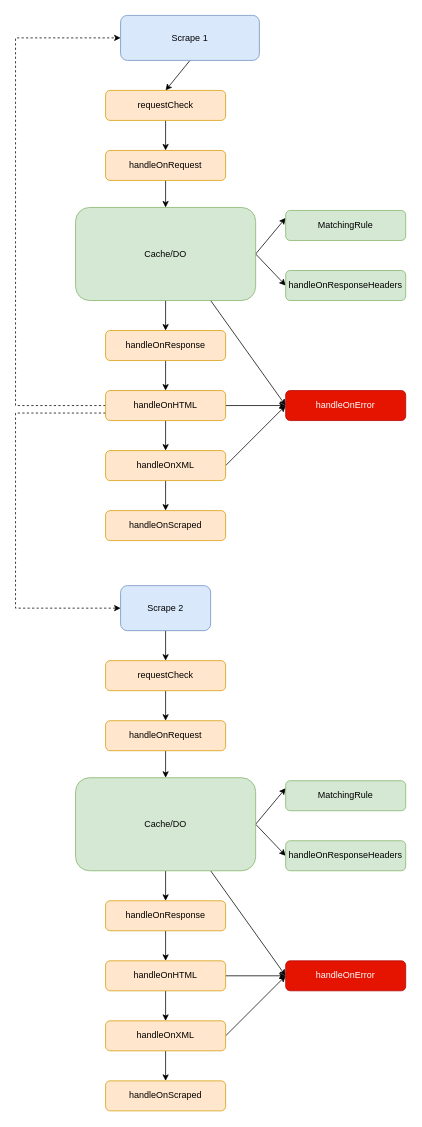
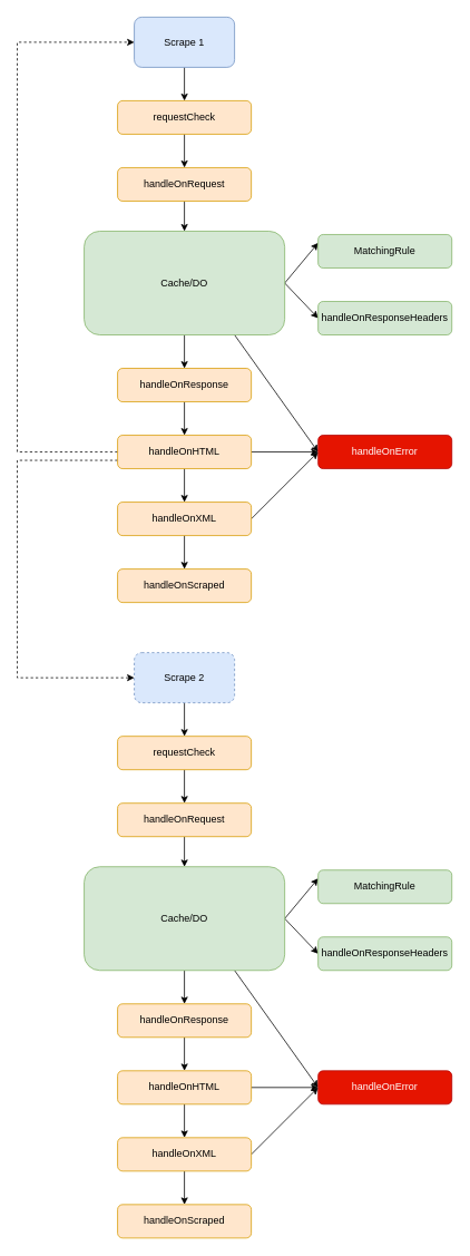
  <mxCell id="0" />
  <mxCell id="1" parent="0" />
  <mxCell id="2" style="edgeStyle=none;rounded=0;orthogonalLoop=1;jettySize=auto;html=1;exitX=1;exitY=0.5;exitDx=0;exitDy=0;entryX=0;entryY=0.25;entryDx=0;entryDy=0;" parent="1" source="6" target="22" edge="1"><mxGeometry relative="1" as="geometry" /></mxCell>
  <mxCell id="3" style="edgeStyle=none;rounded=0;orthogonalLoop=1;jettySize=auto;html=1;exitX=1;exitY=0.5;exitDx=0;exitDy=0;entryX=0;entryY=0.5;entryDx=0;entryDy=0;" parent="1" source="6" target="9" edge="1"><mxGeometry relative="1" as="geometry" /></mxCell>
  <mxCell id="4" style="edgeStyle=none;rounded=0;orthogonalLoop=1;jettySize=auto;html=1;exitX=0.5;exitY=1;exitDx=0;exitDy=0;entryX=0.5;entryY=0;entryDx=0;entryDy=0;" parent="1" source="6" target="13" edge="1"><mxGeometry relative="1" as="geometry" /></mxCell>
  <mxCell id="5" style="edgeStyle=none;rounded=0;orthogonalLoop=1;jettySize=auto;html=1;exitX=0.75;exitY=1;exitDx=0;exitDy=0;entryX=0;entryY=0.5;entryDx=0;entryDy=0;" parent="1" source="6" target="10" edge="1"><mxGeometry relative="1" as="geometry" /></mxCell>
  <mxCell id="6" value="&lt;span&gt;Cache/DO&lt;/span&gt;" style="rounded=1;whiteSpace=wrap;html=1;fillColor=#d5e8d4;strokeColor=#82b366;" parent="1" vertex="1"><mxGeometry x="100" y="276" width="240" height="124" as="geometry" /></mxCell>
  <mxCell id="7" style="rounded=0;orthogonalLoop=1;jettySize=auto;html=1;exitX=0.5;exitY=1;exitDx=0;exitDy=0;entryX=0.5;entryY=0;entryDx=0;entryDy=0;" parent="1" source="8" target="6" edge="1"><mxGeometry relative="1" as="geometry"><mxPoint x="220" y="200" as="targetPoint" /></mxGeometry></mxCell>
  <mxCell id="8" value="handleOnRequest" style="rounded=1;whiteSpace=wrap;html=1;fillColor=#ffe6cc;strokeColor=#d79b00;" parent="1" vertex="1"><mxGeometry x="140" y="200" width="160" height="40" as="geometry" /></mxCell>
  <mxCell id="9" value="handleOnResponseHeaders" style="rounded=1;whiteSpace=wrap;html=1;fillColor=#d5e8d4;strokeColor=#82b366;" parent="1" vertex="1"><mxGeometry x="380" y="360" width="160" height="40" as="geometry" /></mxCell>
  <mxCell id="10" value="handleOnError" style="rounded=1;whiteSpace=wrap;html=1;fillColor=#e51400;strokeColor=#B20000;fontColor=#ffffff;" parent="1" vertex="1"><mxGeometry x="380" y="520" width="160" height="40" as="geometry" /></mxCell>
  <mxCell id="11" style="edgeStyle=none;rounded=0;orthogonalLoop=1;jettySize=auto;html=1;exitX=0.5;exitY=1;exitDx=0;exitDy=0;entryX=0.5;entryY=0;entryDx=0;entryDy=0;" parent="1" source="13" target="17" edge="1"><mxGeometry relative="1" as="geometry" /></mxCell>
  <mxCell id="12" style="edgeStyle=orthogonalEdgeStyle;rounded=0;orthogonalLoop=1;jettySize=auto;html=1;exitX=0;exitY=0.5;exitDx=0;exitDy=0;entryX=0;entryY=0.5;entryDx=0;entryDy=0;dashed=1;" edge="1" parent="1" source="17" target="24"><mxGeometry relative="1" as="geometry"><Array as="points"><mxPoint x="20" y="540" /><mxPoint x="20" y="50" /></Array></mxGeometry></mxCell>
  <mxCell id="13" value="handleOnResponse" style="rounded=1;whiteSpace=wrap;html=1;fillColor=#ffe6cc;strokeColor=#d79b00;" parent="1" vertex="1"><mxGeometry x="140" y="440" width="160" height="40" as="geometry" /></mxCell>
  <mxCell id="14" style="edgeStyle=none;rounded=0;orthogonalLoop=1;jettySize=auto;html=1;exitX=0.5;exitY=1;exitDx=0;exitDy=0;" parent="1" source="17" target="20" edge="1"><mxGeometry relative="1" as="geometry" /></mxCell>
  <mxCell id="15" style="edgeStyle=none;rounded=0;orthogonalLoop=1;jettySize=auto;html=1;exitX=1;exitY=0.5;exitDx=0;exitDy=0;entryX=0;entryY=0.5;entryDx=0;entryDy=0;" parent="1" source="17" target="10" edge="1"><mxGeometry relative="1" as="geometry" /></mxCell>
  <mxCell id="16" style="edgeStyle=orthogonalEdgeStyle;rounded=0;orthogonalLoop=1;jettySize=auto;html=1;exitX=0;exitY=0.75;exitDx=0;exitDy=0;entryX=0;entryY=0.5;entryDx=0;entryDy=0;dashed=1;" edge="1" parent="1" source="17" target="47"><mxGeometry relative="1" as="geometry"><Array as="points"><mxPoint x="20" y="550" /><mxPoint x="20" y="810" /></Array></mxGeometry></mxCell>
  <mxCell id="17" value="handleOnHTML" style="rounded=1;whiteSpace=wrap;html=1;fillColor=#ffe6cc;strokeColor=#d79b00;" parent="1" vertex="1"><mxGeometry x="140" y="520" width="160" height="40" as="geometry" /></mxCell>
  <mxCell id="18" style="edgeStyle=none;rounded=0;orthogonalLoop=1;jettySize=auto;html=1;exitX=0.5;exitY=1;exitDx=0;exitDy=0;entryX=0.5;entryY=0;entryDx=0;entryDy=0;" parent="1" source="20" target="21" edge="1"><mxGeometry relative="1" as="geometry" /></mxCell>
  <mxCell id="19" style="edgeStyle=none;rounded=0;orthogonalLoop=1;jettySize=auto;html=1;exitX=1;exitY=0.5;exitDx=0;exitDy=0;entryX=0;entryY=0.5;entryDx=0;entryDy=0;" parent="1" source="20" target="10" edge="1"><mxGeometry relative="1" as="geometry" /></mxCell>
  <mxCell id="20" value="handleOnXML" style="rounded=1;whiteSpace=wrap;html=1;fillColor=#ffe6cc;strokeColor=#d79b00;" parent="1" vertex="1"><mxGeometry x="140" y="600" width="160" height="40" as="geometry" /></mxCell>
  <mxCell id="21" value="handleOnScraped" style="rounded=1;whiteSpace=wrap;html=1;fillColor=#ffe6cc;strokeColor=#d79b00;" parent="1" vertex="1"><mxGeometry x="140" y="680" width="160" height="40" as="geometry" /></mxCell>
  <mxCell id="22" value="MatchingRule" style="rounded=1;whiteSpace=wrap;html=1;fillColor=#d5e8d4;strokeColor=#82b366;" parent="1" vertex="1"><mxGeometry x="380" y="280" width="160" height="40" as="geometry" /></mxCell>
  <mxCell id="23" style="edgeStyle=none;rounded=0;orthogonalLoop=1;jettySize=auto;html=1;exitX=0.5;exitY=1;exitDx=0;exitDy=0;entryX=0.5;entryY=0;entryDx=0;entryDy=0;" parent="1" source="24" target="26" edge="1"><mxGeometry relative="1" as="geometry" /></mxCell>
- <mxCell id="24" value="Scrape 1" style="rounded=1;whiteSpace=wrap;html=1;fillColor=#dae8fc;strokeColor=#6c8ebf;" parent="1" vertex="1"><mxGeometry x="160" y="20" width="185" height="60" as="geometry" /></mxCell>
+ <mxCell id="24" value="Scrape 1" style="rounded=1;whiteSpace=wrap;html=1;fillColor=#dae8fc;strokeColor=#6c8ebf;" parent="1" vertex="1"><mxGeometry x="160" y="20" width="120" height="60" as="geometry" /></mxCell>
  <mxCell id="25" style="edgeStyle=none;rounded=0;orthogonalLoop=1;jettySize=auto;html=1;exitX=0.5;exitY=1;exitDx=0;exitDy=0;" parent="1" source="26" target="8" edge="1"><mxGeometry relative="1" as="geometry" /></mxCell>
  <mxCell id="26" value="requestCheck" style="rounded=1;whiteSpace=wrap;html=1;fillColor=#ffe6cc;strokeColor=#d79b00;" parent="1" vertex="1"><mxGeometry x="140" y="120" width="160" height="40" as="geometry" /></mxCell>
  <mxCell id="27" style="edgeStyle=none;rounded=0;orthogonalLoop=1;jettySize=auto;html=1;exitX=1;exitY=0.5;exitDx=0;exitDy=0;entryX=0;entryY=0.25;entryDx=0;entryDy=0;" edge="1" parent="1" source="31" target="45"><mxGeometry relative="1" as="geometry" /></mxCell>
  <mxCell id="28" style="edgeStyle=none;rounded=0;orthogonalLoop=1;jettySize=auto;html=1;exitX=1;exitY=0.5;exitDx=0;exitDy=0;entryX=0;entryY=0.5;entryDx=0;entryDy=0;" edge="1" parent="1" source="31" target="34"><mxGeometry relative="1" as="geometry" /></mxCell>
  <mxCell id="29" style="edgeStyle=none;rounded=0;orthogonalLoop=1;jettySize=auto;html=1;exitX=0.5;exitY=1;exitDx=0;exitDy=0;entryX=0.5;entryY=0;entryDx=0;entryDy=0;" edge="1" parent="1" source="31" target="37"><mxGeometry relative="1" as="geometry" /></mxCell>
  <mxCell id="30" style="edgeStyle=none;rounded=0;orthogonalLoop=1;jettySize=auto;html=1;exitX=0.75;exitY=1;exitDx=0;exitDy=0;entryX=0;entryY=0.5;entryDx=0;entryDy=0;" edge="1" parent="1" source="31" target="35"><mxGeometry relative="1" as="geometry" /></mxCell>
  <mxCell id="31" value="&lt;span&gt;Cache/DO&lt;/span&gt;" style="rounded=1;whiteSpace=wrap;html=1;fillColor=#d5e8d4;strokeColor=#82b366;" vertex="1" parent="1"><mxGeometry x="100" y="1036" width="240" height="124" as="geometry" /></mxCell>
  <mxCell id="32" style="rounded=0;orthogonalLoop=1;jettySize=auto;html=1;exitX=0.5;exitY=1;exitDx=0;exitDy=0;entryX=0.5;entryY=0;entryDx=0;entryDy=0;" edge="1" parent="1" source="33" target="31"><mxGeometry relative="1" as="geometry"><mxPoint x="220" y="960" as="targetPoint" /></mxGeometry></mxCell>
  <mxCell id="33" value="handleOnRequest" style="rounded=1;whiteSpace=wrap;html=1;fillColor=#ffe6cc;strokeColor=#d79b00;" vertex="1" parent="1"><mxGeometry x="140" y="960" width="160" height="40" as="geometry" /></mxCell>
  <mxCell id="34" value="handleOnResponseHeaders" style="rounded=1;whiteSpace=wrap;html=1;fillColor=#d5e8d4;strokeColor=#82b366;" vertex="1" parent="1"><mxGeometry x="380" y="1120" width="160" height="40" as="geometry" /></mxCell>
  <mxCell id="35" value="handleOnError" style="rounded=1;whiteSpace=wrap;html=1;fillColor=#e51400;strokeColor=#B20000;fontColor=#ffffff;" vertex="1" parent="1"><mxGeometry x="380" y="1280" width="160" height="40" as="geometry" /></mxCell>
  <mxCell id="36" style="edgeStyle=none;rounded=0;orthogonalLoop=1;jettySize=auto;html=1;exitX=0.5;exitY=1;exitDx=0;exitDy=0;entryX=0.5;entryY=0;entryDx=0;entryDy=0;" edge="1" parent="1" source="37" target="40"><mxGeometry relative="1" as="geometry" /></mxCell>
  <mxCell id="37" value="handleOnResponse" style="rounded=1;whiteSpace=wrap;html=1;fillColor=#ffe6cc;strokeColor=#d79b00;" vertex="1" parent="1"><mxGeometry x="140" y="1200" width="160" height="40" as="geometry" /></mxCell>
  <mxCell id="38" style="edgeStyle=none;rounded=0;orthogonalLoop=1;jettySize=auto;html=1;exitX=0.5;exitY=1;exitDx=0;exitDy=0;" edge="1" parent="1" source="40" target="43"><mxGeometry relative="1" as="geometry" /></mxCell>
  <mxCell id="39" style="edgeStyle=none;rounded=0;orthogonalLoop=1;jettySize=auto;html=1;exitX=1;exitY=0.5;exitDx=0;exitDy=0;entryX=0;entryY=0.5;entryDx=0;entryDy=0;" edge="1" parent="1" source="40" target="35"><mxGeometry relative="1" as="geometry" /></mxCell>
  <mxCell id="40" value="handleOnHTML" style="rounded=1;whiteSpace=wrap;html=1;fillColor=#ffe6cc;strokeColor=#d79b00;" vertex="1" parent="1"><mxGeometry x="140" y="1280" width="160" height="40" as="geometry" /></mxCell>
  <mxCell id="41" style="edgeStyle=none;rounded=0;orthogonalLoop=1;jettySize=auto;html=1;exitX=0.5;exitY=1;exitDx=0;exitDy=0;entryX=0.5;entryY=0;entryDx=0;entryDy=0;" edge="1" parent="1" source="43" target="44"><mxGeometry relative="1" as="geometry" /></mxCell>
  <mxCell id="42" style="edgeStyle=none;rounded=0;orthogonalLoop=1;jettySize=auto;html=1;exitX=1;exitY=0.5;exitDx=0;exitDy=0;entryX=0;entryY=0.5;entryDx=0;entryDy=0;" edge="1" parent="1" source="43" target="35"><mxGeometry relative="1" as="geometry" /></mxCell>
  <mxCell id="43" value="handleOnXML" style="rounded=1;whiteSpace=wrap;html=1;fillColor=#ffe6cc;strokeColor=#d79b00;" vertex="1" parent="1"><mxGeometry x="140" y="1360" width="160" height="40" as="geometry" /></mxCell>
  <mxCell id="44" value="handleOnScraped" style="rounded=1;whiteSpace=wrap;html=1;fillColor=#ffe6cc;strokeColor=#d79b00;" vertex="1" parent="1"><mxGeometry x="140" y="1440" width="160" height="40" as="geometry" /></mxCell>
  <mxCell id="45" value="MatchingRule" style="rounded=1;whiteSpace=wrap;html=1;fillColor=#d5e8d4;strokeColor=#82b366;" vertex="1" parent="1"><mxGeometry x="380" y="1040" width="160" height="40" as="geometry" /></mxCell>
  <mxCell id="46" style="edgeStyle=none;rounded=0;orthogonalLoop=1;jettySize=auto;html=1;exitX=0.5;exitY=1;exitDx=0;exitDy=0;entryX=0.5;entryY=0;entryDx=0;entryDy=0;" edge="1" parent="1" source="47" target="49"><mxGeometry relative="1" as="geometry" /></mxCell>
- <mxCell id="47" value="Scrape 2" style="rounded=1;whiteSpace=wrap;html=1;fillColor=#dae8fc;strokeColor=#6c8ebf;" vertex="1" parent="1"><mxGeometry x="160" y="780" width="120" height="60" as="geometry" /></mxCell>
+ <mxCell id="47" value="Scrape 2" style="rounded=1;whiteSpace=wrap;html=1;fillColor=#dae8fc;strokeColor=#6c8ebf;dashed=1;" vertex="1" parent="1"><mxGeometry x="160" y="780" width="120" height="60" as="geometry" /></mxCell>
  <mxCell id="48" style="edgeStyle=none;rounded=0;orthogonalLoop=1;jettySize=auto;html=1;exitX=0.5;exitY=1;exitDx=0;exitDy=0;" edge="1" parent="1" source="49" target="33"><mxGeometry relative="1" as="geometry" /></mxCell>
  <mxCell id="49" value="requestCheck" style="rounded=1;whiteSpace=wrap;html=1;fillColor=#ffe6cc;strokeColor=#d79b00;" vertex="1" parent="1"><mxGeometry x="140" y="880" width="160" height="40" as="geometry" /></mxCell>
